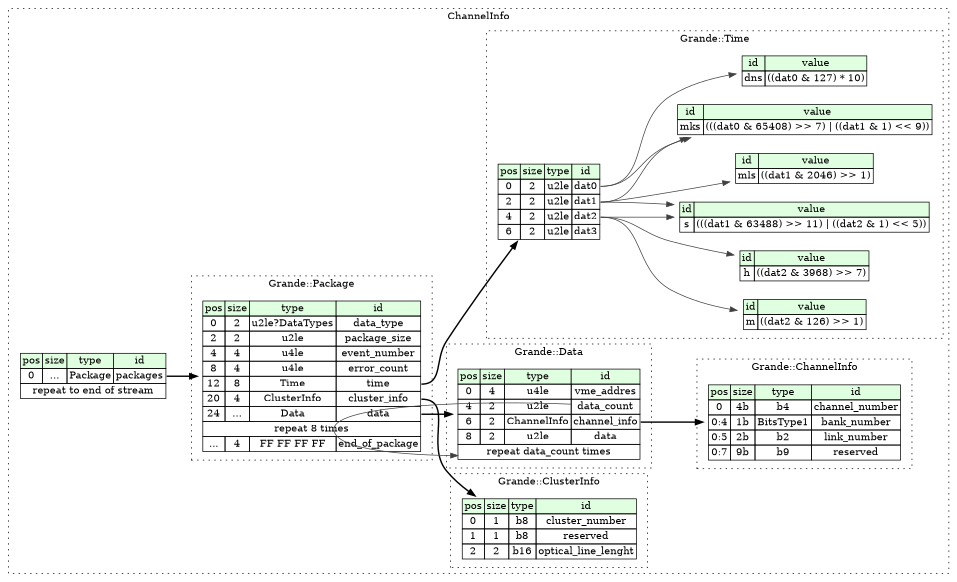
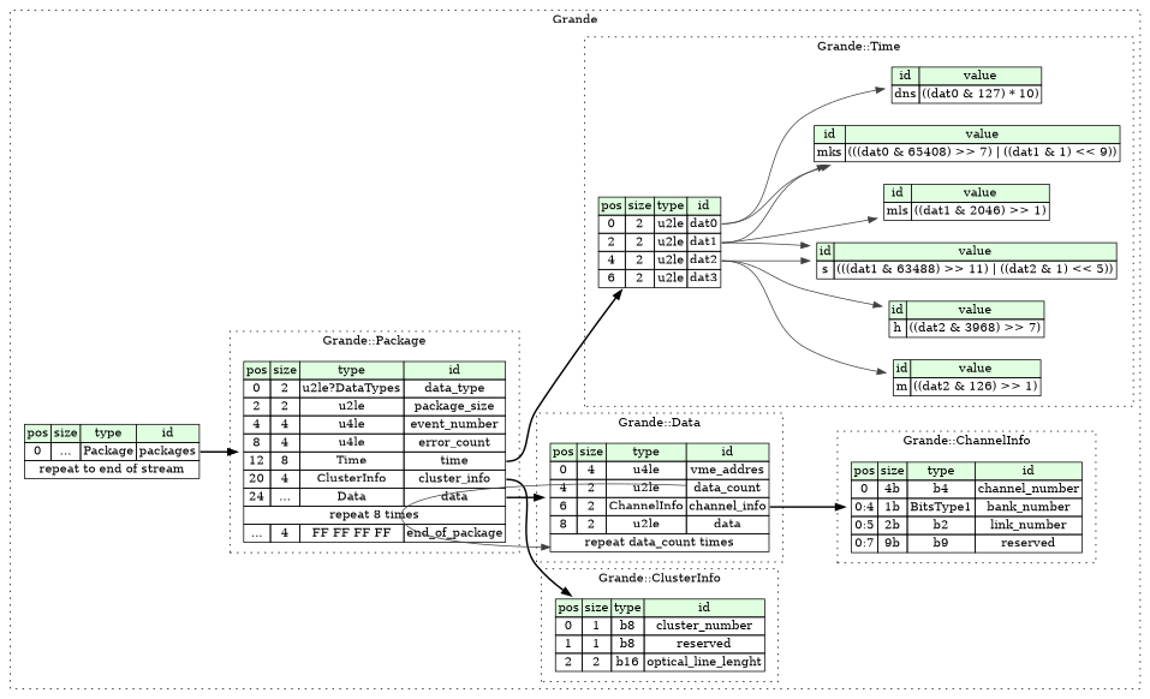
  digraph {
    rankdir=LR
    node [shape=plaintext]
    edge [tailport=dat1_type color="#404040"]
    n1 [label=<<TABLE BORDER="0" CELLBORDER="1" CELLSPACING="0"> 				<TR><TD BGCOLOR="#E0FFE0">pos</TD><TD BGCOLOR="#E0FFE0">size</TD><TD BGCOLOR="#E0FFE0">type</TD><TD BGCOLOR="#E0FFE0">id</TD></TR> 				<TR><TD PORT="data_type_pos">0</TD><TD PORT="data_type_size">2</TD><TD>u2le?DataTypes</TD><TD PORT="data_type_type">data_type</TD></TR> 				<TR><TD PORT="package_size_pos">2</TD><TD PORT="package_size_size">2</TD><TD>u2le</TD><TD PORT="package_size_type">package_size</TD></TR> 				<TR><TD PORT="event_number_pos">4</TD><TD PORT="event_number_size">4</TD><TD>u4le</TD><TD PORT="event_number_type">event_number</TD></TR> 				<TR><TD PORT="error_count_pos">8</TD><TD PORT="error_count_size">4</TD><TD>u4le</TD><TD PORT="error_count_type">error_count</TD></TR> 				<TR><TD PORT="time_pos">12</TD><TD PORT="time_size">8</TD><TD>Time</TD><TD PORT="time_type">time</TD></TR> 				<TR><TD PORT="cluster_info_pos">20</TD><TD PORT="cluster_info_size">4</TD><TD>ClusterInfo</TD><TD PORT="cluster_info_type">cluster_info</TD></TR> 				<TR><TD PORT="data_pos">24</TD><TD PORT="data_size">...</TD><TD>Data</TD><TD PORT="data_type">data</TD></TR> 				<TR><TD COLSPAN="4" PORT="data__repeat">repeat 8 times</TD></TR> 				<TR><TD PORT="end_of_package_pos">...</TD><TD PORT="end_of_package_size">4</TD><TD>FF FF FF FF</TD><TD PORT="end_of_package_type">end_of_package</TD></TR> 			</TABLE>>]
    n2 [label=<<TABLE BORDER="0" CELLBORDER="1" CELLSPACING="0"> 				<TR><TD BGCOLOR="#E0FFE0">pos</TD><TD BGCOLOR="#E0FFE0">size</TD><TD BGCOLOR="#E0FFE0">type</TD><TD BGCOLOR="#E0FFE0">id</TD></TR> 				<TR><TD PORT="cluster_number_pos">0</TD><TD PORT="cluster_number_size">1</TD><TD>b8</TD><TD PORT="cluster_number_type">cluster_number</TD></TR> 				<TR><TD PORT="reserved_pos">1</TD><TD PORT="reserved_size">1</TD><TD>b8</TD><TD PORT="reserved_type">reserved</TD></TR> 				<TR><TD PORT="optical_line_lenght_pos">2</TD><TD PORT="optical_line_lenght_size">2</TD><TD>b16</TD><TD PORT="optical_line_lenght_type">optical_line_lenght</TD></TR> 			</TABLE>>]
    n3 [label=<<TABLE BORDER="0" CELLBORDER="1" CELLSPACING="0"> 				<TR><TD BGCOLOR="#E0FFE0">pos</TD><TD BGCOLOR="#E0FFE0">size</TD><TD BGCOLOR="#E0FFE0">type</TD><TD BGCOLOR="#E0FFE0">id</TD></TR> 				<TR><TD PORT="vme_addres_pos">0</TD><TD PORT="vme_addres_size">4</TD><TD>u4le</TD><TD PORT="vme_addres_type">vme_addres</TD></TR> 				<TR><TD PORT="data_count_pos">4</TD><TD PORT="data_count_size">2</TD><TD>u2le</TD><TD PORT="data_count_type">data_count</TD></TR> 				<TR><TD PORT="channel_info_pos">6</TD><TD PORT="channel_info_size">2</TD><TD>ChannelInfo</TD><TD PORT="channel_info_type">channel_info</TD></TR> 				<TR><TD PORT="data_pos">8</TD><TD PORT="data_size">2</TD><TD>u2le</TD><TD PORT="data_type">data</TD></TR> 				<TR><TD COLSPAN="4" PORT="data__repeat">repeat data_count times</TD></TR> 			</TABLE>>]
    n4 [label=<<TABLE BORDER="0" CELLBORDER="1" CELLSPACING="0"> 				<TR><TD BGCOLOR="#E0FFE0">pos</TD><TD BGCOLOR="#E0FFE0">size</TD><TD BGCOLOR="#E0FFE0">type</TD><TD BGCOLOR="#E0FFE0">id</TD></TR> 				<TR><TD PORT="channel_number_pos">0</TD><TD PORT="channel_number_size">4b</TD><TD>b4</TD><TD PORT="channel_number_type">channel_number</TD></TR> 				<TR><TD PORT="bank_number_pos">0:4</TD><TD PORT="bank_number_size">1b</TD><TD>BitsType1</TD><TD PORT="bank_number_type">bank_number</TD></TR> 				<TR><TD PORT="link_number_pos">0:5</TD><TD PORT="link_number_size">2b</TD><TD>b2</TD><TD PORT="link_number_type">link_number</TD></TR> 				<TR><TD PORT="reserved_pos">0:7</TD><TD PORT="reserved_size">9b</TD><TD>b9</TD><TD PORT="reserved_type">reserved</TD></TR> 			</TABLE>>]
    n5 [label=<<TABLE BORDER="0" CELLBORDER="1" CELLSPACING="0"> 				<TR><TD BGCOLOR="#E0FFE0">pos</TD><TD BGCOLOR="#E0FFE0">size</TD><TD BGCOLOR="#E0FFE0">type</TD><TD BGCOLOR="#E0FFE0">id</TD></TR> 				<TR><TD PORT="dat0_pos">0</TD><TD PORT="dat0_size">2</TD><TD>u2le</TD><TD PORT="dat0_type">dat0</TD></TR> 				<TR><TD PORT="dat1_pos">2</TD><TD PORT="dat1_size">2</TD><TD>u2le</TD><TD PORT="dat1_type">dat1</TD></TR> 				<TR><TD PORT="dat2_pos">4</TD><TD PORT="dat2_size">2</TD><TD>u2le</TD><TD PORT="dat2_type">dat2</TD></TR> 				<TR><TD PORT="dat3_pos">6</TD><TD PORT="dat3_size">2</TD><TD>u2le</TD><TD PORT="dat3_type">dat3</TD></TR> 			</TABLE>>]
    n6 [label=<<TABLE BORDER="0" CELLBORDER="1" CELLSPACING="0"> 				<TR><TD BGCOLOR="#E0FFE0">id</TD><TD BGCOLOR="#E0FFE0">value</TD></TR> 				<TR><TD>mls</TD><TD>((dat1 &amp; 2046) &gt;&gt; 1)</TD></TR> 			</TABLE>>]
    n7 [label=<<TABLE BORDER="0" CELLBORDER="1" CELLSPACING="0"> 				<TR><TD BGCOLOR="#E0FFE0">id</TD><TD BGCOLOR="#E0FFE0">value</TD></TR> 				<TR><TD>dns</TD><TD>((dat0 &amp; 127) * 10)</TD></TR> 			</TABLE>>]
    n8 [label=<<TABLE BORDER="0" CELLBORDER="1" CELLSPACING="0"> 				<TR><TD BGCOLOR="#E0FFE0">id</TD><TD BGCOLOR="#E0FFE0">value</TD></TR> 				<TR><TD>s</TD><TD>(((dat1 &amp; 63488) &gt;&gt; 11) | ((dat2 &amp; 1) &lt;&lt; 5))</TD></TR> 			</TABLE>>]
    n9 [label=<<TABLE BORDER="0" CELLBORDER="1" CELLSPACING="0"> 				<TR><TD BGCOLOR="#E0FFE0">id</TD><TD BGCOLOR="#E0FFE0">value</TD></TR> 				<TR><TD>h</TD><TD>((dat2 &amp; 3968) &gt;&gt; 7)</TD></TR> 			</TABLE>>]
    n10 [label=<<TABLE BORDER="0" CELLBORDER="1" CELLSPACING="0"> 				<TR><TD BGCOLOR="#E0FFE0">id</TD><TD BGCOLOR="#E0FFE0">value</TD></TR> 				<TR><TD>m</TD><TD>((dat2 &amp; 126) &gt;&gt; 1)</TD></TR> 			</TABLE>>]
    n11 [label=<<TABLE BORDER="0" CELLBORDER="1" CELLSPACING="0"> 				<TR><TD BGCOLOR="#E0FFE0">id</TD><TD BGCOLOR="#E0FFE0">value</TD></TR> 				<TR><TD>mks</TD><TD>(((dat0 &amp; 65408) &gt;&gt; 7) | ((dat1 &amp; 1) &lt;&lt; 9))</TD></TR> 			</TABLE>>]
    n12 [label=<<TABLE BORDER="0" CELLBORDER="1" CELLSPACING="0"> 			<TR><TD BGCOLOR="#E0FFE0">pos</TD><TD BGCOLOR="#E0FFE0">size</TD><TD BGCOLOR="#E0FFE0">type</TD><TD BGCOLOR="#E0FFE0">id</TD></TR> 			<TR><TD PORT="packages_pos">0</TD><TD PORT="packages_size">...</TD><TD>Package</TD><TD PORT="packages_type">packages</TD></TR> 			<TR><TD COLSPAN="4" PORT="packages__repeat">repeat to end of stream</TD></TR> 		</TABLE>>]
    subgraph cluster_1 {
-     label=ChannelInfo
+     label=Grande
      style=dotted
      n12
      subgraph cluster_2 {
        label="Grande::Package"
        style=dotted
        n1
      }
      subgraph cluster_3 {
        label="Grande::ClusterInfo"
        style=dotted
        n2
      }
      subgraph cluster_4 {
        label="Grande::Data"
        style=dotted
        n3
      }
      subgraph cluster_5 {
        label="Grande::ChannelInfo"
        style=dotted
        n4
      }
      subgraph cluster_6 {
        label="Grande::Time"
        style=dotted
        n5
        n6
        n7
        n8
        n9
        n10
        n11
      }
    }
    n1 -> n2 [style=bold tailport=cluster_info_type color=""]
    n1 -> n3 [style=bold tailport=data_type color=""]
    n1 -> n5 [style=bold tailport=time_type color=""]
    n3 -> n3 [headport=data__repeat tailport=data_count_type]
    n3 -> n4 [style=bold tailport=channel_info_type color=""]
    n5 -> n6
    n5 -> n7 [tailport=dat0_type]
    n5 -> n8
    n5 -> n8 [tailport=dat2_type]
    n5 -> n9 [tailport=dat2_type]
    n5 -> n10 [tailport=dat2_type]
    n5 -> n11 [tailport=dat0_type]
    n5 -> n11
    n12 -> n1 [style=bold tailport=packages_type color=""]
  }
